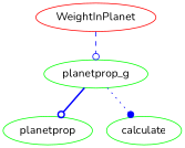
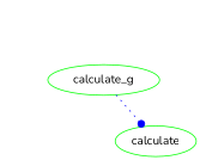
  strict digraph {
    fontname=Nunito
    node [color=green fontname=Nunito]
    edge [arrowhead=odot color=blue fontname=Nunito]
-   WeightInPlanet [color=red]
-   calculate_g [label=planetprop_g]
-   planetprop
+   calculate_g
    n4 [label=calculate]
-   WeightInPlanet -> calculate_g [style=dashed]
-   calculate_g -> planetprop [style=bold]
    calculate_g -> n4 [arrowhead=dot style=dotted]
  }
